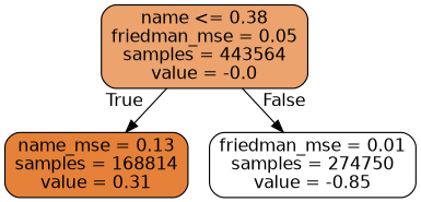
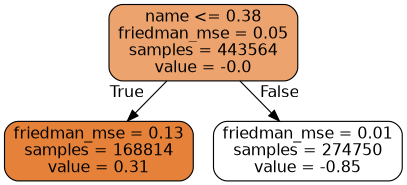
  digraph {
    node [color=black fontname=helvetica shape=box style="filled, rounded"]
    edge [fontname=helvetica labeldistance=2.5]
    n1 [fillcolor="#eca36e" label="name <= 0.38\nfriedman_mse = 0.05\nsamples = 443564\nvalue = -0.0"]
-   n2 [fillcolor="#e58139" label="name_mse = 0.13\nsamples = 168814\nvalue = 0.31"]
+   n2 [fillcolor="#e58139" label="friedman_mse = 0.13\nsamples = 168814\nvalue = 0.31"]
    n3 [fillcolor="#ffffff" label="friedman_mse = 0.01\nsamples = 274750\nvalue = -0.85"]
    n1 -> n2 [headlabel=True labelangle=45]
    n1 -> n3 [headlabel=False labelangle=-45]
  }
